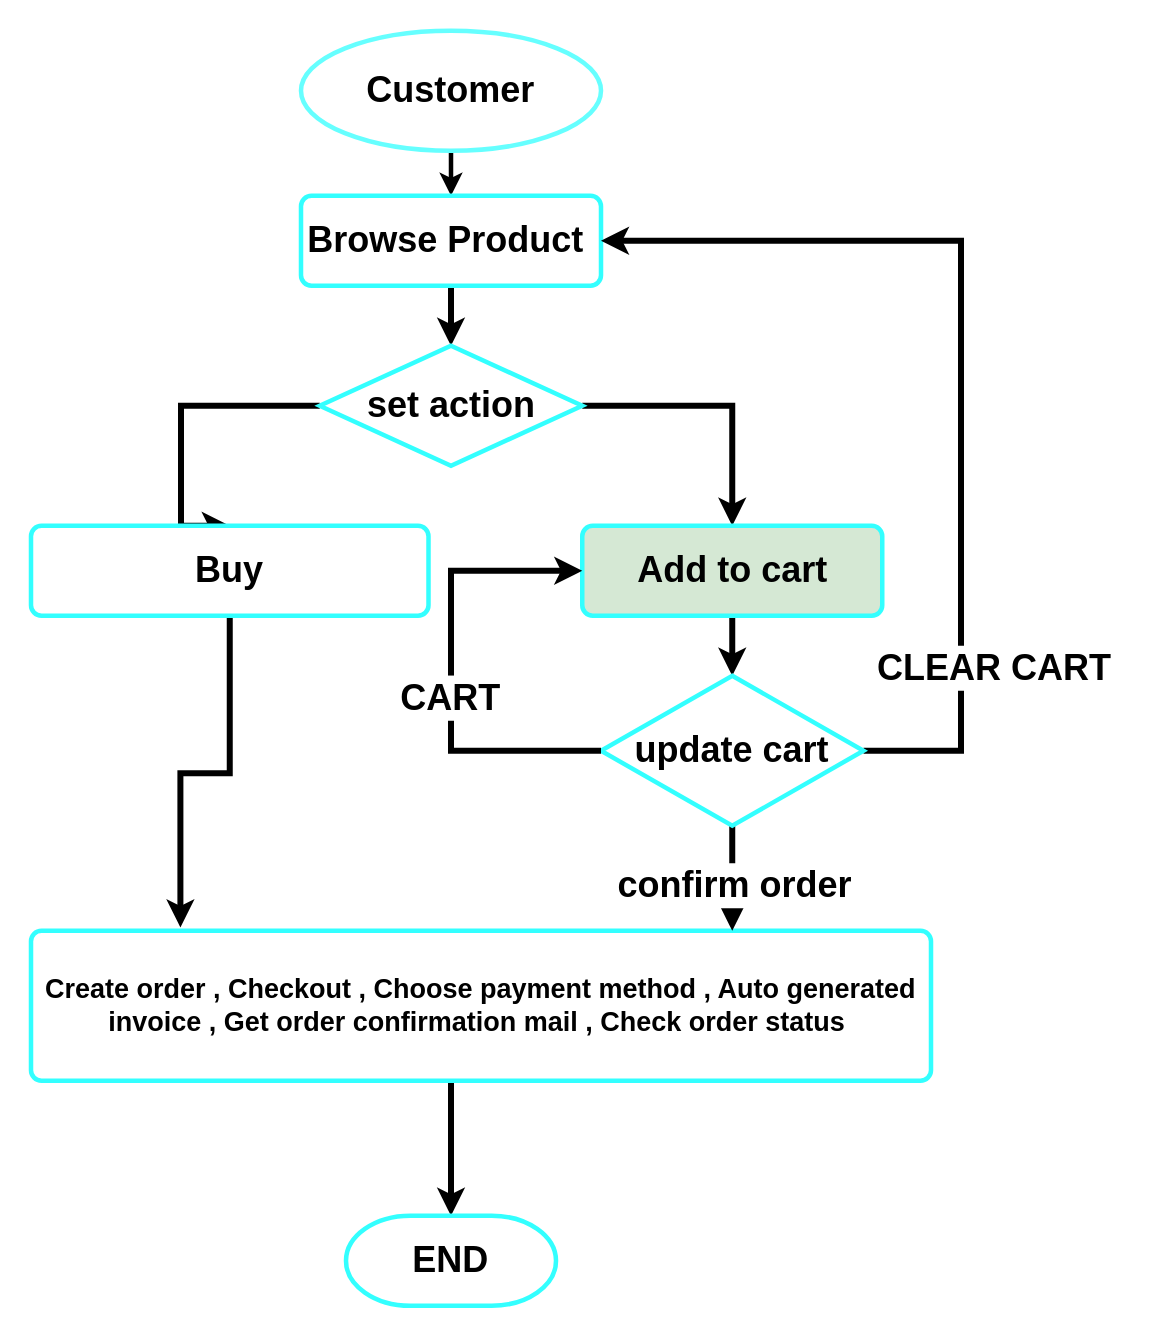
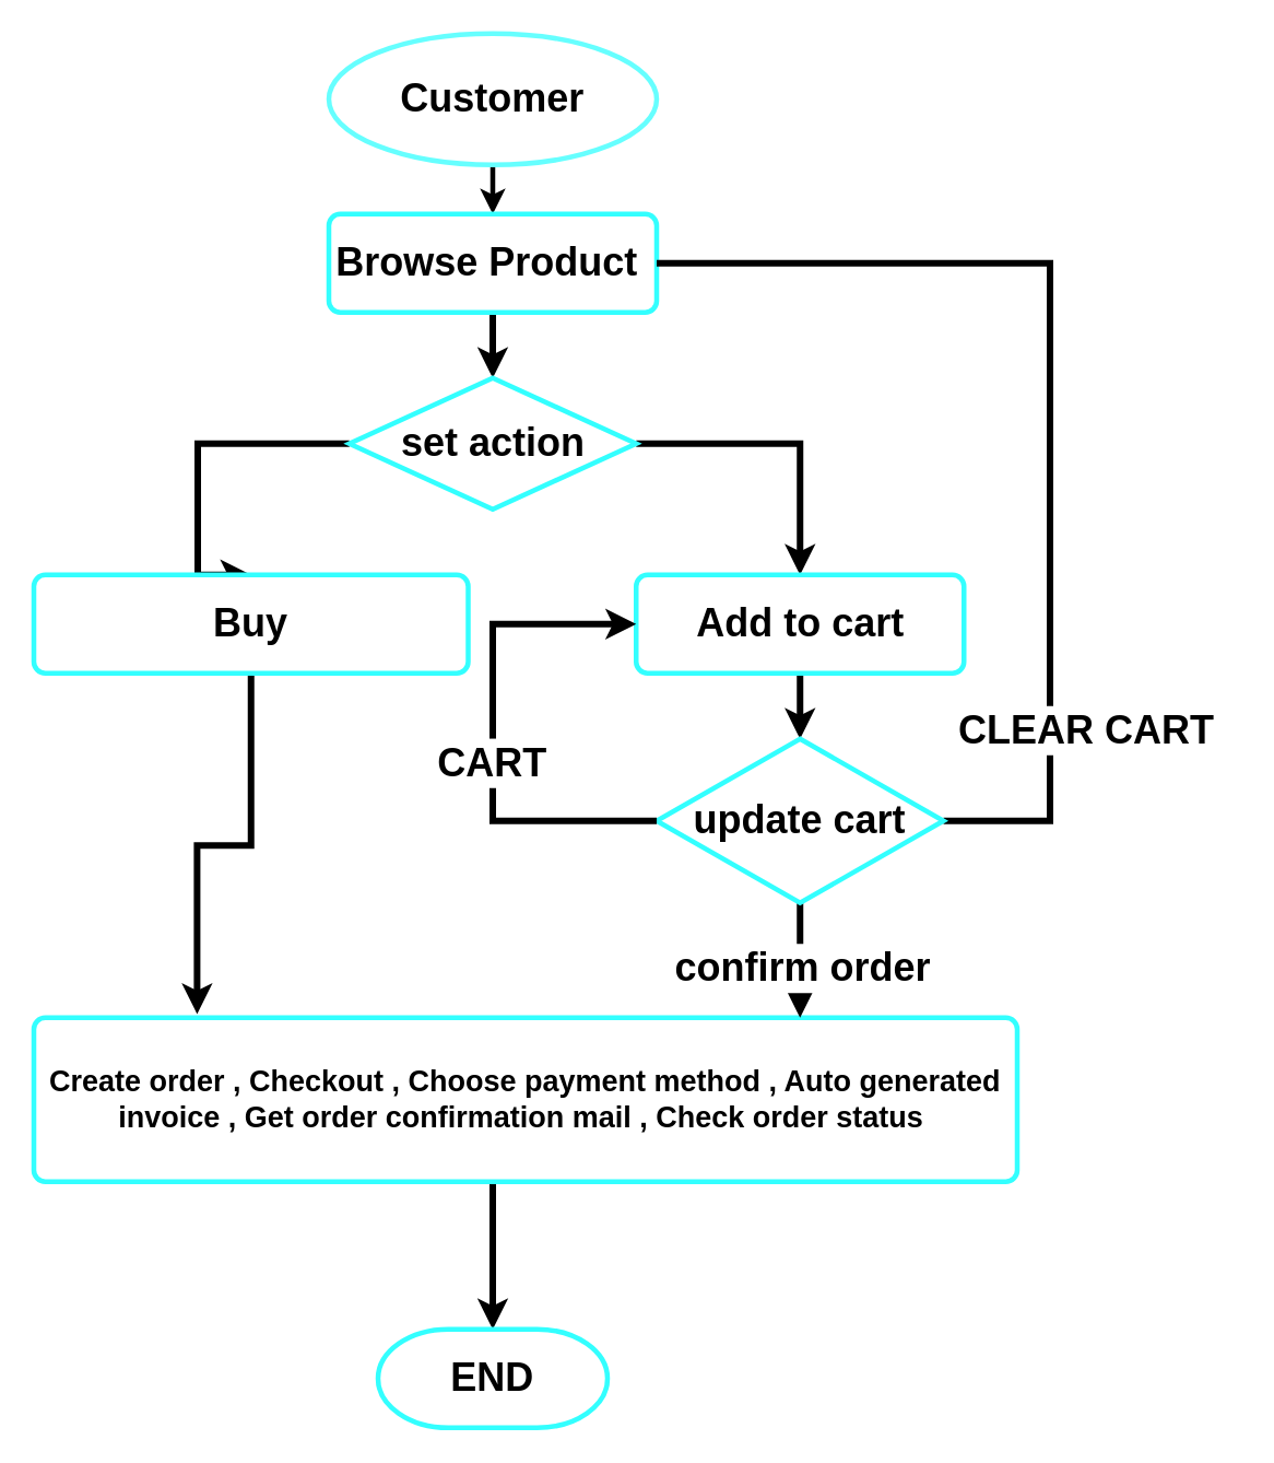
  <mxCell id="0" />
  <mxCell id="1" parent="0" />
  <mxCell id="2" value="" style="edgeStyle=orthogonalEdgeStyle;rounded=0;orthogonalLoop=1;jettySize=auto;html=1;fontSize=12;fillColor=default;strokeWidth=3;" parent="1" source="3" target="5" edge="1"><mxGeometry relative="1" as="geometry" /></mxCell>
  <mxCell id="3" value="&lt;h1&gt;&lt;font style=&quot;font-size: 24px;&quot;&gt;Customer&lt;/font&gt;&lt;/h1&gt;" style="strokeWidth=3;html=1;shape=mxgraph.flowchart.start_1;whiteSpace=wrap;strokeColor=#66FFFF;" parent="1" vertex="1"><mxGeometry x="200" y="20" width="200" height="80" as="geometry" /></mxCell>
  <mxCell id="4" value="" style="edgeStyle=orthogonalEdgeStyle;rounded=0;orthogonalLoop=1;jettySize=auto;html=1;strokeWidth=4;" edge="1" parent="1" source="5" target="8"><mxGeometry relative="1" as="geometry" /></mxCell>
  <mxCell id="5" value="&lt;font style=&quot;font-size: 24px;&quot;&gt;&lt;b&gt;Browse Product&amp;nbsp;&lt;/b&gt;&lt;/font&gt;" style="rounded=1;whiteSpace=wrap;html=1;absoluteArcSize=1;arcSize=14;strokeWidth=3;strokeColor=#33FFFF;" parent="1" vertex="1"><mxGeometry x="200" y="130" width="200" height="60" as="geometry" /></mxCell>
  <mxCell id="6" style="edgeStyle=orthogonalEdgeStyle;rounded=0;orthogonalLoop=1;jettySize=auto;html=1;entryX=0.5;entryY=0;entryDx=0;entryDy=0;strokeWidth=4;" parent="1" source="8" target="15" edge="1"><mxGeometry relative="1" as="geometry"><Array as="points"><mxPoint x="120" y="270" /></Array></mxGeometry></mxCell>
  <mxCell id="7" style="edgeStyle=orthogonalEdgeStyle;rounded=0;orthogonalLoop=1;jettySize=auto;html=1;entryX=0.5;entryY=0;entryDx=0;entryDy=0;strokeWidth=4;" edge="1" parent="1" source="8" target="13"><mxGeometry relative="1" as="geometry"><Array as="points"><mxPoint x="488" y="270" /></Array></mxGeometry></mxCell>
  <mxCell id="8" value="&lt;h1&gt;set action&lt;/h1&gt;" style="strokeWidth=3;html=1;shape=mxgraph.flowchart.decision;whiteSpace=wrap;strokeColor=#33FFFF;rounded=1;arcSize=14;" parent="1" vertex="1"><mxGeometry x="212.5" y="230" width="175" height="80" as="geometry" /></mxCell>
  <mxCell id="9" style="edgeStyle=orthogonalEdgeStyle;rounded=0;orthogonalLoop=1;jettySize=auto;html=1;entryX=0.5;entryY=0;entryDx=0;entryDy=0;entryPerimeter=0;strokeWidth=4;" parent="1" source="10" target="11" edge="1"><mxGeometry relative="1" as="geometry"><Array as="points"><mxPoint x="300" y="740" /><mxPoint x="300" y="740" /></Array></mxGeometry></mxCell>
  <mxCell id="10" value="&lt;h2&gt;Create order , Checkout , Choose payment method , Auto generated invoice , Get order confirmation mail , Check order status&amp;nbsp;&lt;/h2&gt;" style="rounded=1;whiteSpace=wrap;html=1;absoluteArcSize=1;arcSize=14;strokeWidth=3;strokeColor=#33FFFF;" parent="1" vertex="1"><mxGeometry x="20" y="620" width="600" height="100" as="geometry" /></mxCell>
  <mxCell id="11" value="&lt;h1&gt;END&lt;/h1&gt;" style="strokeWidth=3;html=1;shape=mxgraph.flowchart.terminator;whiteSpace=wrap;strokeColor=#33FFFF;rounded=1;arcSize=14;" parent="1" vertex="1"><mxGeometry x="230" y="810" width="140" height="60" as="geometry" /></mxCell>
  <mxCell id="12" value="" style="edgeStyle=orthogonalEdgeStyle;rounded=0;orthogonalLoop=1;jettySize=auto;html=1;strokeWidth=4;" edge="1" parent="1" source="13" target="19"><mxGeometry relative="1" as="geometry" /></mxCell>
- <mxCell id="13" value="&lt;font style=&quot;font-size: 24px;&quot;&gt;&lt;b&gt;Add to cart&lt;/b&gt;&lt;/font&gt;" style="rounded=1;whiteSpace=wrap;html=1;absoluteArcSize=1;arcSize=14;strokeWidth=3;strokeColor=#33FFFF;fillColor=#d5e8d4;" parent="1" vertex="1"><mxGeometry x="387.5" y="350" width="200" height="60" as="geometry" /></mxCell>
+ <mxCell id="13" value="&lt;font style=&quot;font-size: 24px;&quot;&gt;&lt;b&gt;Add to cart&lt;/b&gt;&lt;/font&gt;" style="rounded=1;whiteSpace=wrap;html=1;absoluteArcSize=1;arcSize=14;strokeWidth=3;strokeColor=#33FFFF;" parent="1" vertex="1"><mxGeometry x="387.5" y="350" width="200" height="60" as="geometry" /></mxCell>
  <mxCell id="14" style="edgeStyle=orthogonalEdgeStyle;rounded=0;orthogonalLoop=1;jettySize=auto;html=1;entryX=0.166;entryY=-0.022;entryDx=0;entryDy=0;entryPerimeter=0;strokeWidth=4;" parent="1" source="15" target="10" edge="1"><mxGeometry relative="1" as="geometry" /></mxCell>
  <mxCell id="15" value="&lt;font style=&quot;font-size: 24px;&quot;&gt;&lt;b&gt;Buy&lt;/b&gt;&lt;/font&gt;" style="rounded=1;whiteSpace=wrap;html=1;absoluteArcSize=1;arcSize=14;strokeWidth=3;strokeColor=#33FFFF;" parent="1" vertex="1"><mxGeometry x="20" y="350" width="265" height="60" as="geometry" /></mxCell>
- <mxCell id="16" style="edgeStyle=orthogonalEdgeStyle;rounded=0;orthogonalLoop=1;jettySize=auto;html=1;entryX=1;entryY=0.5;entryDx=0;entryDy=0;strokeWidth=4;exitX=1;exitY=0.5;exitDx=0;exitDy=0;exitPerimeter=0;" parent="1" source="19" target="5" edge="1"><mxGeometry relative="1" as="geometry"><Array as="points"><mxPoint x="640" y="500" /><mxPoint x="640" y="160" /></Array></mxGeometry></mxCell>
+ <mxCell id="16" style="edgeStyle=orthogonalEdgeStyle;rounded=0;orthogonalLoop=1;jettySize=auto;html=1;entryX=1;entryY=0.5;entryDx=0;entryDy=0;strokeWidth=4;exitX=1;exitY=0.5;exitDx=0;exitDy=0;exitPerimeter=0;endArrow=none;" parent="1" source="19" target="5" edge="1"><mxGeometry relative="1" as="geometry"><Array as="points"><mxPoint x="640" y="500" /><mxPoint x="640" y="160" /></Array></mxGeometry></mxCell>
  <mxCell id="17" style="edgeStyle=orthogonalEdgeStyle;rounded=0;orthogonalLoop=1;jettySize=auto;html=1;entryX=0;entryY=0.5;entryDx=0;entryDy=0;strokeWidth=4;" parent="1" source="22" target="13" edge="1"><mxGeometry relative="1" as="geometry"><Array as="points"><mxPoint x="300" y="380" /></Array></mxGeometry></mxCell>
  <mxCell id="18" value="" style="edgeStyle=orthogonalEdgeStyle;rounded=0;orthogonalLoop=1;jettySize=auto;html=1;strokeWidth=4;" parent="1" source="19" target="10" edge="1"><mxGeometry relative="1" as="geometry"><Array as="points"><mxPoint x="488" y="600" /><mxPoint x="488" y="600" /></Array></mxGeometry></mxCell>
  <mxCell id="19" value="&lt;h1&gt;update cart&lt;/h1&gt;" style="strokeWidth=3;html=1;shape=mxgraph.flowchart.decision;whiteSpace=wrap;strokeColor=#33FFFF;rounded=1;arcSize=14;" parent="1" vertex="1"><mxGeometry x="400" y="450" width="175" height="100" as="geometry" /></mxCell>
  <mxCell id="20" value="&lt;b&gt;&lt;font style=&quot;font-size: 24px;&quot;&gt;CLEAR CART&lt;/font&gt;&lt;/b&gt;" style="text;html=1;strokeColor=none;fillColor=#FFFFFF;align=center;verticalAlign=middle;whiteSpace=wrap;rounded=0;" parent="1" vertex="1"><mxGeometry x="570" y="430" width="185" height="30" as="geometry" /></mxCell>
  <mxCell id="21" value="" style="edgeStyle=orthogonalEdgeStyle;rounded=0;orthogonalLoop=1;jettySize=auto;html=1;entryX=0;entryY=0.5;entryDx=0;entryDy=0;strokeWidth=4;" parent="1" source="19" target="22" edge="1"><mxGeometry relative="1" as="geometry"><mxPoint x="400" y="500" as="sourcePoint" /><mxPoint x="388" y="380" as="targetPoint" /><Array as="points"><mxPoint x="300" y="500" /></Array></mxGeometry></mxCell>
  <mxCell id="22" value="&lt;span style=&quot;font-size: 24px;&quot;&gt;&lt;b&gt;CART&lt;/b&gt;&lt;/span&gt;" style="text;html=1;strokeColor=none;fillColor=#FFFFFF;align=center;verticalAlign=middle;whiteSpace=wrap;rounded=0;" parent="1" vertex="1"><mxGeometry x="230" y="450" width="140" height="30" as="geometry" /></mxCell>
  <mxCell id="23" value="&lt;b&gt;&lt;font style=&quot;font-size: 24px;&quot;&gt;confirm order&lt;/font&gt;&lt;/b&gt;" style="text;html=1;strokeColor=none;fillColor=#FFFFFF;align=center;verticalAlign=middle;whiteSpace=wrap;rounded=0;" parent="1" vertex="1"><mxGeometry x="402.5" y="575" width="172.5" height="30" as="geometry" /></mxCell>
